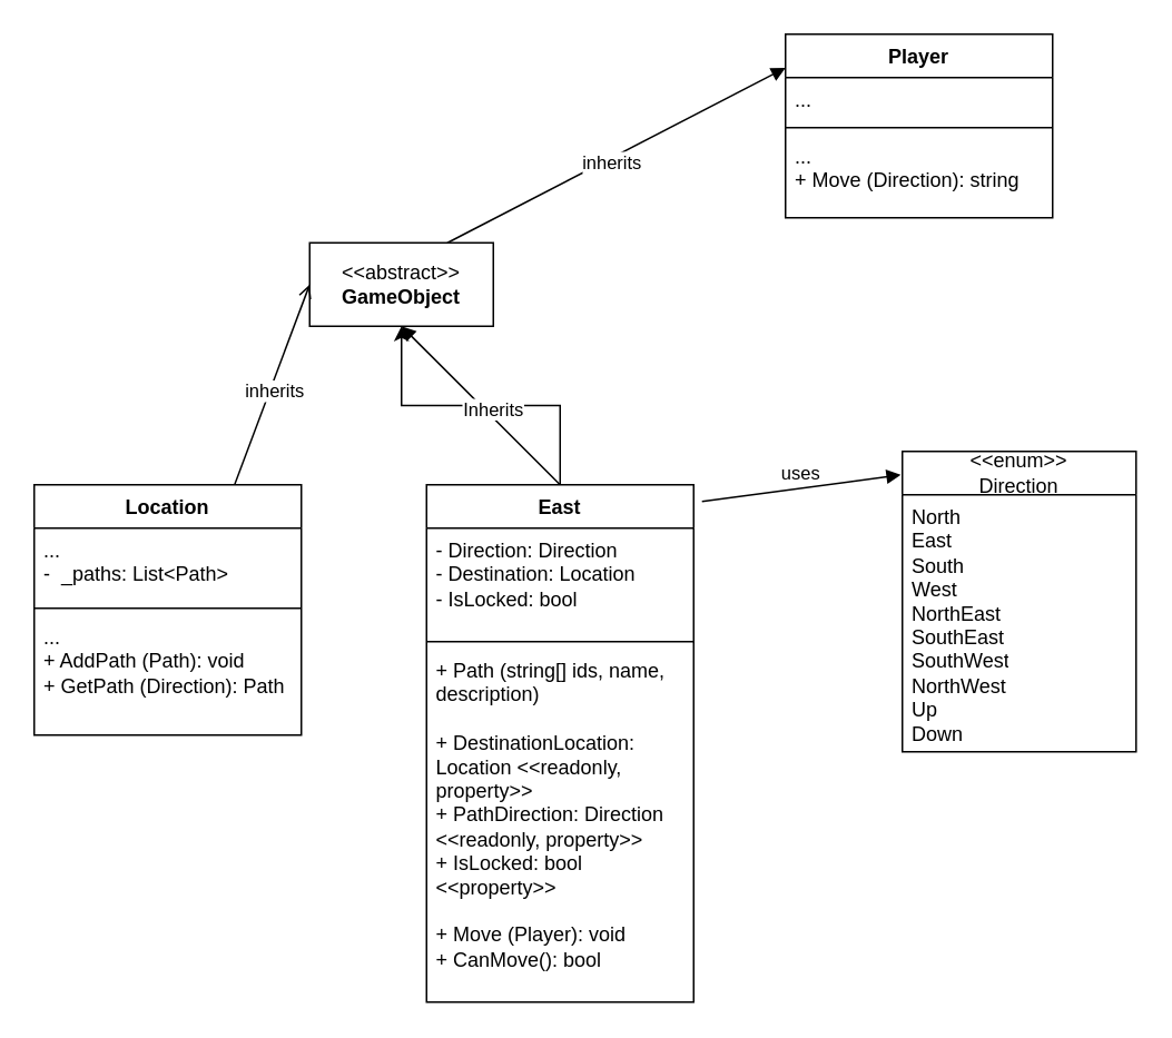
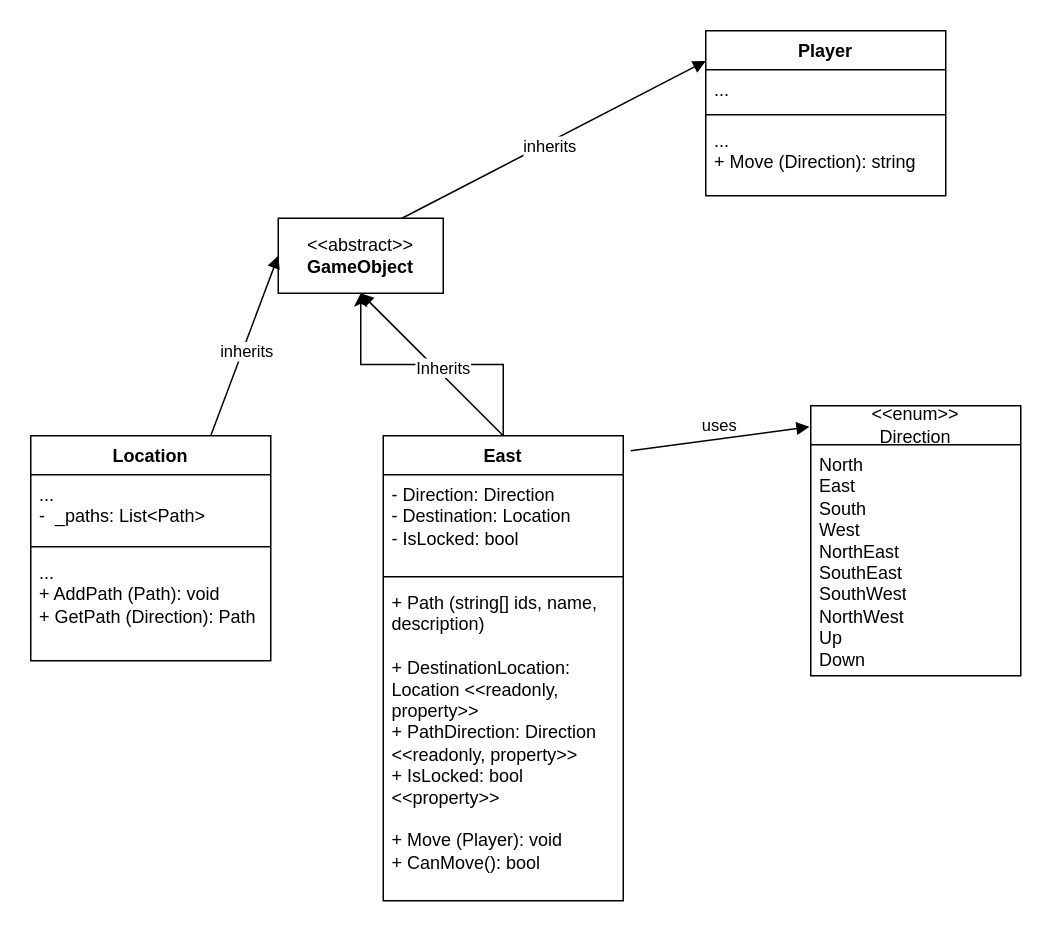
  <mxCell id="0" />
  <mxCell id="1" parent="0" />
  <mxCell id="2" value="&amp;lt;&amp;lt;abstract&amp;gt;&amp;gt;&lt;br&gt;&lt;b&gt;GameObject&lt;/b&gt;" style="html=1;whiteSpace=wrap;" vertex="1" parent="1"><mxGeometry x="185" y="145" width="110" height="50" as="geometry" /></mxCell>
  <mxCell id="3" value="" style="html=1;verticalAlign=bottom;endArrow=block;curved=0;rounded=0;entryX=0.5;entryY=1;entryDx=0;entryDy=0;" edge="1" parent="1" target="2"><mxGeometry width="80" relative="1" as="geometry"><mxPoint x="335" y="290" as="sourcePoint" /><mxPoint x="470" y="400" as="targetPoint" /></mxGeometry></mxCell>
  <mxCell id="4" value="" style="edgeStyle=orthogonalEdgeStyle;rounded=0;orthogonalLoop=1;jettySize=auto;html=1;" edge="1" parent="1" source="6" target="2"><mxGeometry relative="1" as="geometry" /></mxCell>
  <mxCell id="5" value="Inherits" style="edgeLabel;html=1;align=center;verticalAlign=middle;resizable=0;points=[];" vertex="1" connectable="0" parent="4"><mxGeometry x="-0.075" y="2" relative="1" as="geometry"><mxPoint as="offset" /></mxGeometry></mxCell>
  <mxCell id="6" value="East" style="swimlane;fontStyle=1;align=center;verticalAlign=top;childLayout=stackLayout;horizontal=1;startSize=26;horizontalStack=0;resizeParent=1;resizeParentMax=0;resizeLast=0;collapsible=1;marginBottom=0;whiteSpace=wrap;html=1;" vertex="1" parent="1"><mxGeometry x="255" y="290" width="160" height="310" as="geometry" /></mxCell>
  <mxCell id="7" value="- Direction: Direction&lt;div&gt;- Destination: Location&lt;/div&gt;&lt;div&gt;- IsLocked: bool&lt;/div&gt;" style="text;strokeColor=none;fillColor=none;align=left;verticalAlign=top;spacingLeft=4;spacingRight=4;overflow=hidden;rotatable=0;points=[[0,0.5],[1,0.5]];portConstraint=eastwest;whiteSpace=wrap;html=1;" vertex="1" parent="6"><mxGeometry y="26" width="160" height="64" as="geometry" /></mxCell>
  <mxCell id="8" value="" style="line;strokeWidth=1;fillColor=none;align=left;verticalAlign=middle;spacingTop=-1;spacingLeft=3;spacingRight=3;rotatable=0;labelPosition=right;points=[];portConstraint=eastwest;strokeColor=inherit;" vertex="1" parent="6"><mxGeometry y="90" width="160" height="8" as="geometry" /></mxCell>
  <mxCell id="9" value="+ Path (string[] ids, name, description)&amp;nbsp;&lt;div&gt;&lt;br&gt;&lt;/div&gt;&lt;div&gt;+ DestinationLocation: Location &amp;lt;&amp;lt;readonly, property&amp;gt;&amp;gt;&lt;/div&gt;&lt;div&gt;+ PathDirection: Direction&lt;/div&gt;&lt;div&gt;&amp;lt;&amp;lt;readonly, property&amp;gt;&amp;gt;&lt;/div&gt;&lt;div&gt;+ IsLocked: bool &amp;lt;&amp;lt;property&amp;gt;&amp;gt;&lt;/div&gt;&lt;div&gt;&lt;br&gt;&lt;/div&gt;&lt;div&gt;+ Move (Player): void&lt;/div&gt;&lt;div&gt;+ CanMove(): bool&amp;nbsp;&lt;/div&gt;&lt;div&gt;&lt;br&gt;&lt;/div&gt;&lt;div&gt;&lt;br&gt;&lt;/div&gt;" style="text;strokeColor=none;fillColor=none;align=left;verticalAlign=top;spacingLeft=4;spacingRight=4;overflow=hidden;rotatable=0;points=[[0,0.5],[1,0.5]];portConstraint=eastwest;whiteSpace=wrap;html=1;" vertex="1" parent="6"><mxGeometry y="98" width="160" height="212" as="geometry" /></mxCell>
  <mxCell id="10" value="&amp;lt;&amp;lt;enum&amp;gt;&amp;gt;&lt;br&gt;Direction" style="swimlane;fontStyle=0;childLayout=stackLayout;horizontal=1;startSize=26;fillColor=none;horizontalStack=0;resizeParent=1;resizeParentMax=0;resizeLast=0;collapsible=1;marginBottom=0;whiteSpace=wrap;html=1;" vertex="1" parent="1"><mxGeometry x="540" y="270" width="140" height="180" as="geometry" /></mxCell>
  <mxCell id="11" value="North&lt;br&gt;East&lt;br&gt;South&lt;br&gt;West&lt;div&gt;NorthEast&lt;br&gt;&lt;/div&gt;&lt;div&gt;SouthEast&lt;/div&gt;&lt;div&gt;SouthWest&lt;/div&gt;&lt;div&gt;NorthWest&lt;/div&gt;&lt;div&gt;Up&lt;/div&gt;&lt;div&gt;Down&lt;/div&gt;&lt;div&gt;&lt;br&gt;&lt;/div&gt;" style="text;strokeColor=none;fillColor=none;align=left;verticalAlign=top;spacingLeft=4;spacingRight=4;overflow=hidden;rotatable=0;points=[[0,0.5],[1,0.5]];portConstraint=eastwest;whiteSpace=wrap;html=1;" vertex="1" parent="10"><mxGeometry y="26" width="140" height="154" as="geometry" /></mxCell>
  <mxCell id="12" value="uses" style="html=1;verticalAlign=bottom;endArrow=block;curved=0;rounded=0;entryX=-0.007;entryY=0.078;entryDx=0;entryDy=0;entryPerimeter=0;" edge="1" parent="1" target="10"><mxGeometry width="80" relative="1" as="geometry"><mxPoint x="420" y="300" as="sourcePoint" /><mxPoint x="470" y="400" as="targetPoint" /></mxGeometry></mxCell>
  <mxCell id="13" value="Location" style="swimlane;fontStyle=1;align=center;verticalAlign=top;childLayout=stackLayout;horizontal=1;startSize=26;horizontalStack=0;resizeParent=1;resizeParentMax=0;resizeLast=0;collapsible=1;marginBottom=0;whiteSpace=wrap;html=1;" vertex="1" parent="1"><mxGeometry y="290" width="160" height="150" as="geometry" x="20" /></mxCell>
  <mxCell id="14" value="...&lt;br&gt;-&amp;nbsp; _paths: List&amp;lt;Path&amp;gt;" style="text;strokeColor=none;fillColor=none;align=left;verticalAlign=top;spacingLeft=4;spacingRight=4;overflow=hidden;rotatable=0;points=[[0,0.5],[1,0.5]];portConstraint=eastwest;whiteSpace=wrap;html=1;" vertex="1" parent="13"><mxGeometry y="26" width="160" height="44" as="geometry" /></mxCell>
  <mxCell id="15" value="" style="line;strokeWidth=1;fillColor=none;align=left;verticalAlign=middle;spacingTop=-1;spacingLeft=3;spacingRight=3;rotatable=0;labelPosition=right;points=[];portConstraint=eastwest;strokeColor=inherit;" vertex="1" parent="13"><mxGeometry y="70" width="160" height="8" as="geometry" /></mxCell>
  <mxCell id="16" value="...&lt;br&gt;+ AddPath (Path): void&lt;div&gt;+ GetPath (Direction): Path&amp;nbsp;&lt;/div&gt;" style="text;strokeColor=none;fillColor=none;align=left;verticalAlign=top;spacingLeft=4;spacingRight=4;overflow=hidden;rotatable=0;points=[[0,0.5],[1,0.5]];portConstraint=eastwest;whiteSpace=wrap;html=1;" vertex="1" parent="13"><mxGeometry y="78" width="160" height="72" as="geometry" /></mxCell>
- <mxCell id="17" value="" style="html=1;verticalAlign=bottom;endArrow=open;curved=0;rounded=0;exitX=0.75;exitY=0;exitDx=0;exitDy=0;entryX=0;entryY=0.5;entryDx=0;entryDy=0;" edge="1" parent="1" source="13" target="2"><mxGeometry width="80" relative="1" as="geometry"><mxPoint x="390" y="500" as="sourcePoint" /><mxPoint x="470" y="500" as="targetPoint" /></mxGeometry></mxCell>
+ <mxCell id="17" value="" style="html=1;verticalAlign=bottom;endArrow=block;curved=0;rounded=0;exitX=0.75;exitY=0;exitDx=0;exitDy=0;entryX=0;entryY=0.5;entryDx=0;entryDy=0;" edge="1" parent="1" source="13" target="2"><mxGeometry width="80" relative="1" as="geometry"><mxPoint x="390" y="500" as="sourcePoint" /><mxPoint x="470" y="500" as="targetPoint" /></mxGeometry></mxCell>
  <mxCell id="18" value="inherits" style="edgeLabel;html=1;align=center;verticalAlign=middle;resizable=0;points=[];" vertex="1" connectable="0" parent="17"><mxGeometry x="-0.046" y="-2" relative="1" as="geometry"><mxPoint as="offset" /></mxGeometry></mxCell>
  <mxCell id="19" value="Player" style="swimlane;fontStyle=1;align=center;verticalAlign=top;childLayout=stackLayout;horizontal=1;startSize=26;horizontalStack=0;resizeParent=1;resizeParentMax=0;resizeLast=0;collapsible=1;marginBottom=0;whiteSpace=wrap;html=1;" vertex="1" parent="1"><mxGeometry x="470" width="160" height="110" as="geometry" y="20" /></mxCell>
  <mxCell id="20" value="..." style="text;strokeColor=none;fillColor=none;align=left;verticalAlign=top;spacingLeft=4;spacingRight=4;overflow=hidden;rotatable=0;points=[[0,0.5],[1,0.5]];portConstraint=eastwest;whiteSpace=wrap;html=1;" vertex="1" parent="19"><mxGeometry y="26" width="160" height="26" as="geometry" /></mxCell>
  <mxCell id="21" value="" style="line;strokeWidth=1;fillColor=none;align=left;verticalAlign=middle;spacingTop=-1;spacingLeft=3;spacingRight=3;rotatable=0;labelPosition=right;points=[];portConstraint=eastwest;strokeColor=inherit;" vertex="1" parent="19"><mxGeometry y="52" width="160" height="8" as="geometry" /></mxCell>
  <mxCell id="22" value="...&lt;div&gt;+ Move (Direction): string&lt;/div&gt;" style="text;strokeColor=none;fillColor=none;align=left;verticalAlign=top;spacingLeft=4;spacingRight=4;overflow=hidden;rotatable=0;points=[[0,0.5],[1,0.5]];portConstraint=eastwest;whiteSpace=wrap;html=1;" vertex="1" parent="19"><mxGeometry y="60" width="160" height="50" as="geometry" /></mxCell>
  <mxCell id="23" value="" style="html=1;verticalAlign=bottom;endArrow=block;curved=0;rounded=0;exitX=0.75;exitY=0;exitDx=0;exitDy=0;entryX=0;entryY=0.184;entryDx=0;entryDy=0;entryPerimeter=0;" edge="1" parent="1" source="2" target="19"><mxGeometry width="80" relative="1" as="geometry"><mxPoint x="330" y="160" as="sourcePoint" /><mxPoint x="519" y="80" as="targetPoint" /></mxGeometry></mxCell>
  <mxCell id="24" value="inherits" style="edgeLabel;html=1;align=center;verticalAlign=middle;resizable=0;points=[];" vertex="1" connectable="0" parent="23"><mxGeometry x="-0.046" y="-2" relative="1" as="geometry"><mxPoint as="offset" /></mxGeometry></mxCell>
